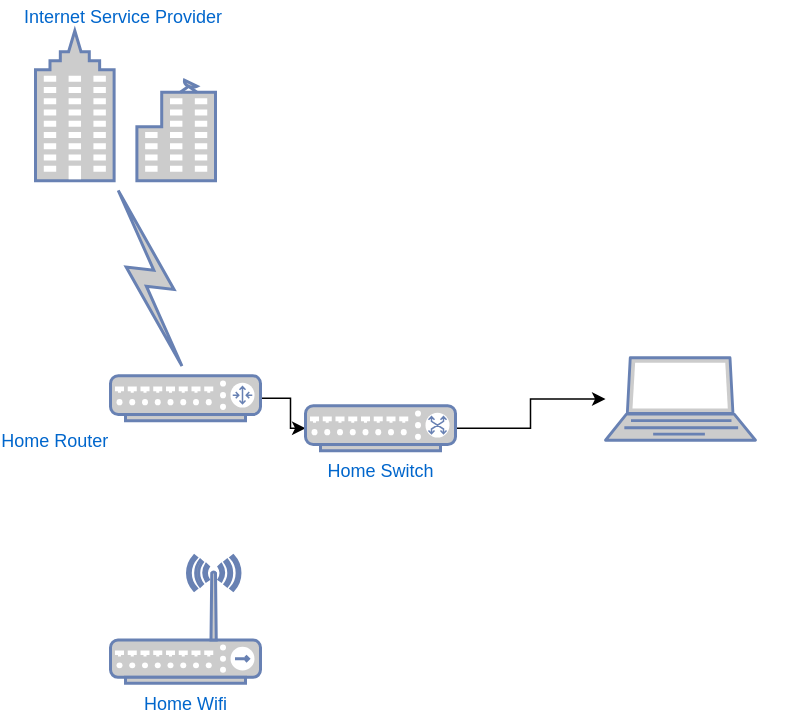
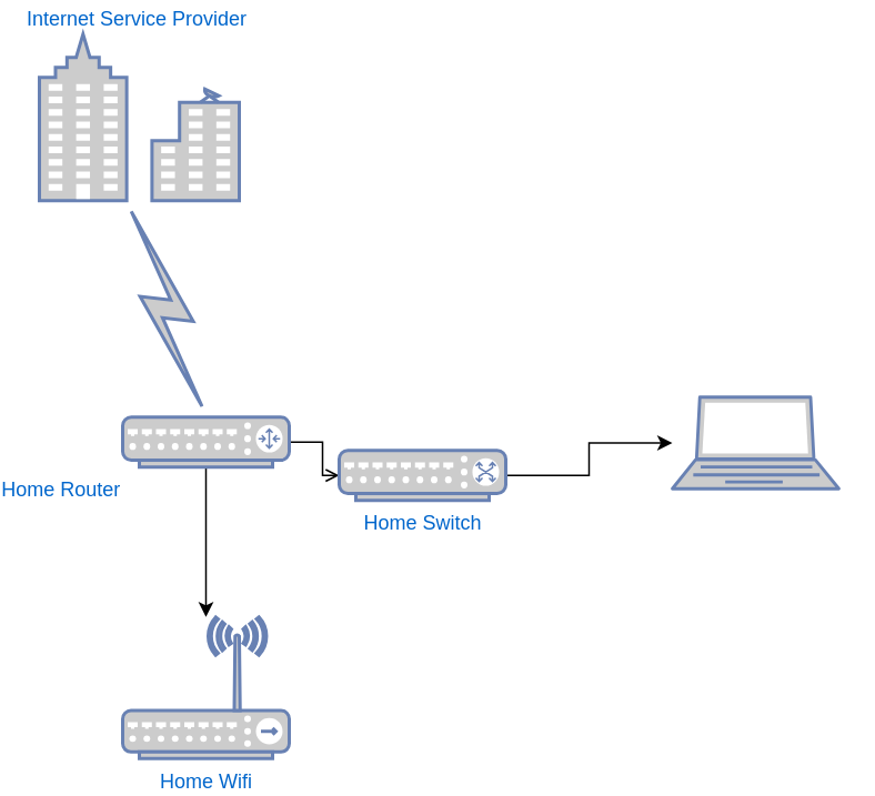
  <mxCell id="0" />
  <mxCell id="1" parent="0" />
- <mxCell id="3" value="" style="edgeStyle=orthogonalEdgeStyle;rounded=0;orthogonalLoop=1;jettySize=auto;html=1;" edge="1" parent="1" source="4" target="6"><mxGeometry relative="1" as="geometry" /></mxCell>
+ <mxCell id="2" value="" style="edgeStyle=orthogonalEdgeStyle;rounded=0;orthogonalLoop=1;jettySize=auto;html=1;" edge="1" parent="1" source="4" target="7"><mxGeometry relative="1" as="geometry" /></mxCell>
+ <mxCell id="3" value="" style="edgeStyle=orthogonalEdgeStyle;rounded=0;orthogonalLoop=1;jettySize=auto;html=1;endArrow=open;" edge="1" parent="1" source="4" target="6"><mxGeometry relative="1" as="geometry" /></mxCell>
  <mxCell id="4" value="Home Router" style="fontColor=#0066CC;verticalAlign=top;verticalLabelPosition=bottom;labelPosition=left;align=right;html=1;outlineConnect=0;fillColor=#CCCCCC;strokeColor=#6881B3;gradientColor=none;gradientDirection=north;strokeWidth=2;shape=mxgraph.networks.router;" vertex="1" parent="1"><mxGeometry x="70" y="250" width="100" height="30" as="geometry" /></mxCell>
  <mxCell id="5" value="" style="edgeStyle=orthogonalEdgeStyle;rounded=0;orthogonalLoop=1;jettySize=auto;html=1;" edge="1" parent="1" source="6" target="8"><mxGeometry relative="1" as="geometry" /></mxCell>
  <mxCell id="6" value="Home Switch" style="fontColor=#0066CC;verticalAlign=top;verticalLabelPosition=bottom;labelPosition=center;align=center;html=1;outlineConnect=0;fillColor=#CCCCCC;strokeColor=#6881B3;gradientColor=none;gradientDirection=north;strokeWidth=2;shape=mxgraph.networks.switch;" vertex="1" parent="1"><mxGeometry x="200" y="270" width="100" height="30" as="geometry" /></mxCell>
  <mxCell id="7" value="Home Wifi" style="fontColor=#0066CC;verticalAlign=top;verticalLabelPosition=bottom;labelPosition=center;align=center;html=1;outlineConnect=0;fillColor=#CCCCCC;strokeColor=#6881B3;gradientColor=none;gradientDirection=north;strokeWidth=2;shape=mxgraph.networks.wireless_hub;" vertex="1" parent="1"><mxGeometry x="70" y="370" width="100" height="85" as="geometry" /></mxCell>
  <mxCell id="8" value="" style="fontColor=#0066CC;verticalAlign=bottom;verticalLabelPosition=top;labelPosition=center;align=center;html=1;outlineConnect=0;fillColor=#CCCCCC;strokeColor=#6881B3;gradientColor=none;gradientDirection=north;strokeWidth=2;shape=mxgraph.networks.laptop;" vertex="1" parent="1"><mxGeometry x="400" y="238" width="100" height="55" as="geometry" /></mxCell>
  <mxCell id="9" value="" style="html=1;outlineConnect=0;fillColor=#CCCCCC;strokeColor=#6881B3;gradientColor=none;gradientDirection=north;strokeWidth=2;shape=mxgraph.networks.comm_link_edge;html=1;entryX=0.44;entryY=1;entryDx=0;entryDy=0;entryPerimeter=0;" edge="1" parent="1" target="10"><mxGeometry width="100" height="100" relative="1" as="geometry"><mxPoint x="120" y="250" as="sourcePoint" /><mxPoint x="60" as="targetPoint" y="140" /><Array as="points"><mxPoint x="120" y="250" /><mxPoint x="90" y="200" /></Array></mxGeometry></mxCell>
  <mxCell id="10" value="&lt;div&gt;&lt;span&gt;Internet Service Provider&amp;nbsp;&lt;/span&gt;&lt;/div&gt;" style="fontColor=#0066CC;verticalAlign=bottom;verticalLabelPosition=top;labelPosition=center;align=center;html=1;outlineConnect=0;fillColor=#CCCCCC;strokeColor=#6881B3;gradientColor=none;gradientDirection=north;strokeWidth=2;shape=mxgraph.networks.business_center;spacingRight=1;spacing=2;" vertex="1" parent="1"><mxGeometry x="20" y="20" width="120" height="100" as="geometry" /></mxCell>
